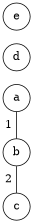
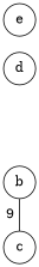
  graph {
    rankdir=LR
    fontname="DejaVu Serif"
    node [shape=circle fontname="DejaVu Serif"]
    edge [fontname="DejaVu Serif"]
-   a
    b
    c
    d
    e
    subgraph sub_1 {
      rank=same
-     a
      b
      c
      d
      e
    }
-   a -- b [label=1]
-   b -- c [label=2]
+   b -- c [label=9]
  }
